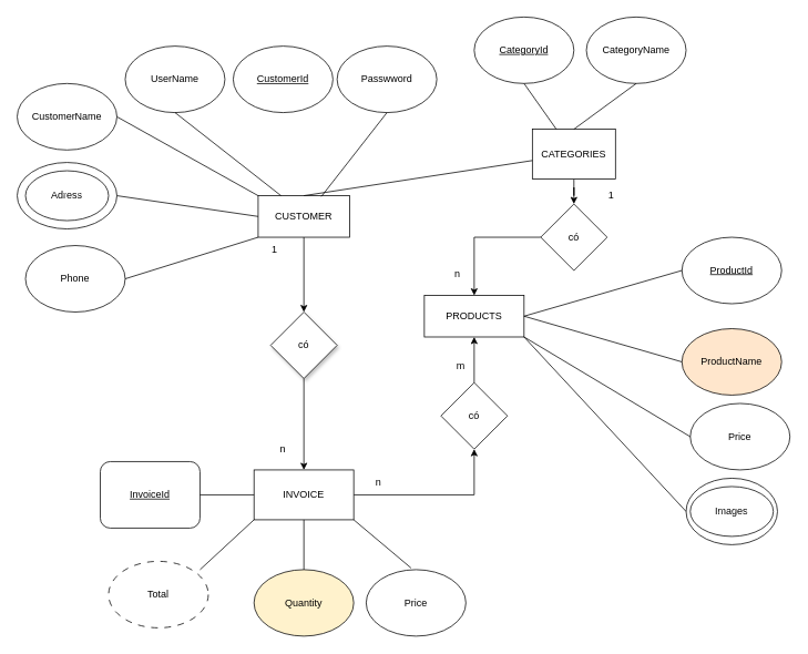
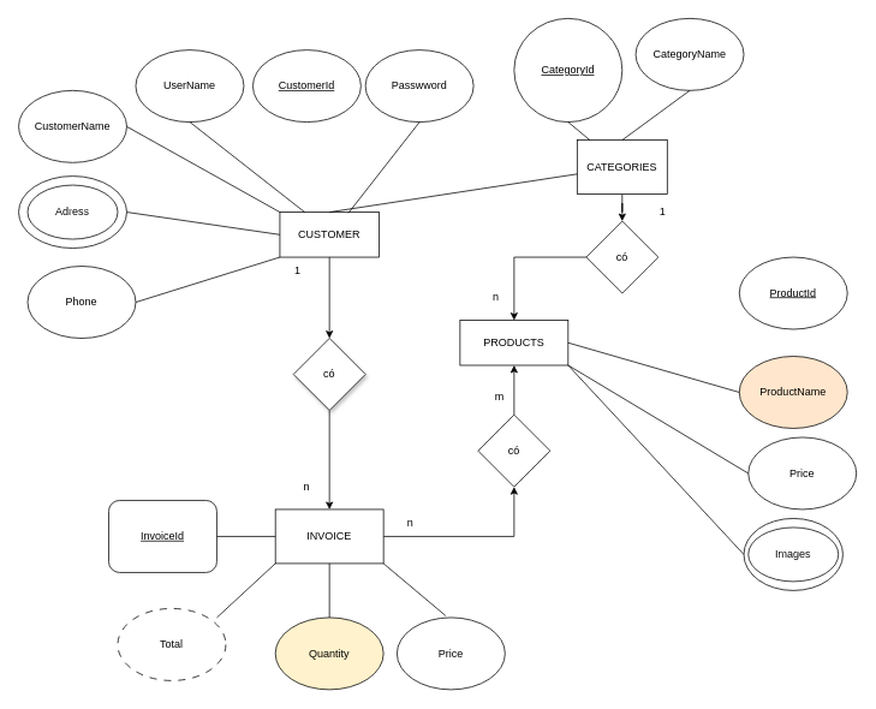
  <mxCell id="0" />
  <mxCell id="1" parent="0" />
  <mxCell id="2" style="edgeStyle=orthogonalEdgeStyle;rounded=0;orthogonalLoop=1;jettySize=auto;html=1;fontFamily=Helvetica;fontSize=12;fontColor=default;entryX=0.5;entryY=0;entryDx=0;entryDy=0;" parent="1" source="3" target="30" edge="1"><mxGeometry relative="1" as="geometry"><mxPoint x="380" y="335" as="targetPoint" /></mxGeometry></mxCell>
  <mxCell id="3" value="CUSTOMER" style="rounded=0;whiteSpace=wrap;html=1;" parent="1" vertex="1"><mxGeometry x="310" y="235" width="110" height="50" as="geometry" /></mxCell>
  <mxCell id="4" value="PRODUCTS" style="rounded=0;whiteSpace=wrap;html=1;" parent="1" vertex="1"><mxGeometry x="510" y="355" width="120" height="50" as="geometry" /></mxCell>
  <mxCell id="5" style="edgeStyle=orthogonalEdgeStyle;rounded=0;orthogonalLoop=1;jettySize=auto;html=1;entryX=0.5;entryY=0;entryDx=0;entryDy=0;" parent="1" source="6" target="19" edge="1"><mxGeometry relative="1" as="geometry" /></mxCell>
  <mxCell id="6" value="CATEGORIES" style="rounded=0;whiteSpace=wrap;html=1;" parent="1" vertex="1"><mxGeometry x="640" y="155" width="100" height="60" as="geometry" /></mxCell>
  <mxCell id="7" style="edgeStyle=orthogonalEdgeStyle;rounded=0;orthogonalLoop=1;jettySize=auto;html=1;entryX=0.5;entryY=1;entryDx=0;entryDy=0;" parent="1" source="8" target="25" edge="1"><mxGeometry relative="1" as="geometry" /></mxCell>
  <mxCell id="8" value="INVOICE" style="rounded=0;whiteSpace=wrap;html=1;" parent="1" vertex="1"><mxGeometry x="305" y="565" width="120" height="60" as="geometry" /></mxCell>
  <mxCell id="9" value="&lt;u&gt;CustomerId&lt;/u&gt;" style="ellipse;whiteSpace=wrap;html=1;" parent="1" vertex="1"><mxGeometry x="280" y="55" width="120" height="80" as="geometry" /></mxCell>
  <mxCell id="10" value="CustomerName" style="ellipse;whiteSpace=wrap;html=1;" parent="1" vertex="1"><mxGeometry x="20" y="100" width="120" height="80" as="geometry" /></mxCell>
  <mxCell id="11" value="UserName" style="ellipse;whiteSpace=wrap;html=1;" parent="1" vertex="1"><mxGeometry x="150" y="55" width="120" height="80" as="geometry" /></mxCell>
  <mxCell id="12" value="Passwword" style="ellipse;whiteSpace=wrap;html=1;" parent="1" vertex="1"><mxGeometry x="405" y="55" width="120" height="80" as="geometry" /></mxCell>
- <mxCell id="13" value="&lt;u&gt;CategoryId&lt;/u&gt;" style="ellipse;whiteSpace=wrap;html=1;" parent="1" vertex="1"><mxGeometry x="570" y="20" width="120" height="80" as="geometry" /></mxCell>
+ <mxCell id="13" value="&lt;u&gt;CategoryId&lt;/u&gt;" style="ellipse;whiteSpace=wrap;html=1;" parent="1" vertex="1"><mxGeometry x="570" y="20" width="120" height="115" as="geometry" /></mxCell>
  <mxCell id="14" value="CategoryName" style="ellipse;whiteSpace=wrap;html=1;" parent="1" vertex="1"><mxGeometry x="705" y="20" width="120" height="80" as="geometry" /></mxCell>
  <mxCell id="15" value="&lt;u&gt;ProductId&lt;/u&gt;" style="ellipse;whiteSpace=wrap;html=1;" parent="1" vertex="1"><mxGeometry x="820" y="285" width="120" height="80" as="geometry" /></mxCell>
  <mxCell id="16" value="ProductName" style="ellipse;whiteSpace=wrap;html=1;fillColor=#ffe6cc;" parent="1" vertex="1"><mxGeometry x="820" y="395" width="120" height="80" as="geometry" /></mxCell>
  <mxCell id="17" value="&lt;u&gt;InvoiceId&lt;/u&gt;" style="whiteSpace=wrap;html=1;rounded=1;" parent="1" vertex="1"><mxGeometry x="120" y="555" width="120" height="80" as="geometry" /></mxCell>
  <mxCell id="18" style="edgeStyle=orthogonalEdgeStyle;rounded=0;orthogonalLoop=1;jettySize=auto;html=1;entryX=0.5;entryY=0;entryDx=0;entryDy=0;fontFamily=Helvetica;fontSize=12;fontColor=default;" parent="1" source="19" target="4" edge="1"><mxGeometry relative="1" as="geometry" /></mxCell>
  <mxCell id="19" value="có" style="rhombus;whiteSpace=wrap;html=1;" parent="1" vertex="1"><mxGeometry x="650" y="245" width="80" height="80" as="geometry" /></mxCell>
  <mxCell id="20" value="Price" style="ellipse;whiteSpace=wrap;html=1;" parent="1" vertex="1"><mxGeometry x="830" y="485" width="120" height="80" as="geometry" /></mxCell>
  <mxCell id="21" value="Images" style="ellipse;whiteSpace=wrap;html=1;shadow=0;strokeWidth=1;" parent="1" vertex="1"><mxGeometry x="825" y="575" width="110" height="80" as="geometry" /></mxCell>
  <mxCell id="22" value="Adress" style="ellipse;whiteSpace=wrap;html=1;shadow=0;strokeColor=default;strokeWidth=1;" parent="1" vertex="1"><mxGeometry x="20" y="195" width="120" height="80" as="geometry" /></mxCell>
  <mxCell id="23" value="Phone" style="ellipse;whiteSpace=wrap;html=1;" parent="1" vertex="1"><mxGeometry x="30" y="295" width="120" height="80" as="geometry" /></mxCell>
  <mxCell id="24" style="edgeStyle=orthogonalEdgeStyle;rounded=0;orthogonalLoop=1;jettySize=auto;html=1;entryX=0.5;entryY=1;entryDx=0;entryDy=0;" edge="1" parent="1" source="25" target="4"><mxGeometry relative="1" as="geometry" /></mxCell>
  <mxCell id="25" value="có" style="rhombus;whiteSpace=wrap;html=1;" parent="1" vertex="1"><mxGeometry x="530" y="460" width="80" height="80" as="geometry" /></mxCell>
  <mxCell id="26" value="Quantity" style="ellipse;whiteSpace=wrap;html=1;fillColor=#fff2cc;" parent="1" vertex="1"><mxGeometry x="305" y="685" width="120" height="80" as="geometry" /></mxCell>
  <mxCell id="27" value="Price" style="ellipse;whiteSpace=wrap;html=1;" parent="1" vertex="1"><mxGeometry x="440" y="685" width="120" height="80" as="geometry" /></mxCell>
  <mxCell id="28" value="Total" style="ellipse;whiteSpace=wrap;html=1;dashed=1;dashPattern=8 8;" parent="1" vertex="1"><mxGeometry x="130" y="675" width="120" height="80" as="geometry" /></mxCell>
  <mxCell id="29" style="edgeStyle=orthogonalEdgeStyle;rounded=0;orthogonalLoop=1;jettySize=auto;html=1;entryX=0.5;entryY=0;entryDx=0;entryDy=0;" parent="1" source="30" target="8" edge="1"><mxGeometry relative="1" as="geometry" /></mxCell>
  <mxCell id="30" value="có" style="rhombus;whiteSpace=wrap;html=1;shadow=1;strokeColor=default;fontFamily=Helvetica;fontSize=12;fontColor=default;fillColor=default;" parent="1" vertex="1"><mxGeometry x="325" y="375" width="80" height="80" as="geometry" /></mxCell>
  <mxCell id="31" value="" style="endArrow=none;html=1;rounded=0;exitX=1;exitY=0.5;exitDx=0;exitDy=0;entryX=0;entryY=1;entryDx=0;entryDy=0;" parent="1" source="23" target="3" edge="1"><mxGeometry width="50" height="50" relative="1" as="geometry"><mxPoint x="280" y="225" as="sourcePoint" /><mxPoint x="310" y="235" as="targetPoint" /></mxGeometry></mxCell>
  <mxCell id="32" value="" style="endArrow=none;html=1;rounded=0;exitX=1;exitY=0.5;exitDx=0;exitDy=0;entryX=0;entryY=0.5;entryDx=0;entryDy=0;" parent="1" source="22" target="3" edge="1"><mxGeometry width="50" height="50" relative="1" as="geometry"><mxPoint x="260" y="255" as="sourcePoint" /><mxPoint x="340" y="185" as="targetPoint" /></mxGeometry></mxCell>
  <mxCell id="33" value="" style="endArrow=none;html=1;rounded=0;entryX=0;entryY=0.5;entryDx=0;entryDy=0;exitX=1;exitY=1;exitDx=0;exitDy=0;" parent="1" source="4" target="20" edge="1"><mxGeometry width="50" height="50" relative="1" as="geometry"><mxPoint x="690" y="495" as="sourcePoint" /><mxPoint x="740" y="445" as="targetPoint" /></mxGeometry></mxCell>
  <mxCell id="34" value="" style="endArrow=none;html=1;rounded=0;exitX=1;exitY=0.5;exitDx=0;exitDy=0;entryX=0;entryY=0.5;entryDx=0;entryDy=0;" parent="1" source="4" target="16" edge="1"><mxGeometry width="50" height="50" relative="1" as="geometry"><mxPoint x="680" y="415" as="sourcePoint" /><mxPoint x="730" y="365" as="targetPoint" /></mxGeometry></mxCell>
  <mxCell id="35" value="" style="endArrow=none;html=1;rounded=0;entryX=0.25;entryY=0;entryDx=0;entryDy=0;exitX=0.5;exitY=1;exitDx=0;exitDy=0;" parent="1" source="11" target="3" edge="1"><mxGeometry width="50" height="50" relative="1" as="geometry"><mxPoint x="250" y="110" as="sourcePoint" /><mxPoint x="320" y="80" as="targetPoint" /></mxGeometry></mxCell>
  <mxCell id="36" value="" style="endArrow=none;html=1;rounded=0;entryX=0;entryY=0;entryDx=0;entryDy=0;exitX=1;exitY=0.5;exitDx=0;exitDy=0;" parent="1" source="10" target="3" edge="1"><mxGeometry width="50" height="50" relative="1" as="geometry"><mxPoint x="170" y="75" as="sourcePoint" /><mxPoint x="323.05" y="125" as="targetPoint" /></mxGeometry></mxCell>
  <mxCell id="37" value="" style="endArrow=none;html=1;rounded=0;exitX=0.5;exitY=0;exitDx=0;exitDy=0;" parent="1" source="3" target="6" edge="1"><mxGeometry width="50" height="50" relative="1" as="geometry"><mxPoint x="310" y="95" as="sourcePoint" /><mxPoint x="380" y="65" as="targetPoint" /></mxGeometry></mxCell>
  <mxCell id="38" value="" style="endArrow=none;html=1;rounded=0;exitX=0.5;exitY=0;exitDx=0;exitDy=0;entryX=0.5;entryY=1;entryDx=0;entryDy=0;" parent="1" source="6" target="14" edge="1"><mxGeometry width="50" height="50" relative="1" as="geometry"><mxPoint x="810" y="105" as="sourcePoint" /><mxPoint x="860" y="55" as="targetPoint" /></mxGeometry></mxCell>
  <mxCell id="39" value="" style="endArrow=none;html=1;rounded=0;entryX=0.5;entryY=1;entryDx=0;entryDy=0;" parent="1" source="6" target="13" edge="1"><mxGeometry width="50" height="50" relative="1" as="geometry"><mxPoint x="730" y="115" as="sourcePoint" /><mxPoint x="710" y="55" as="targetPoint" /></mxGeometry></mxCell>
- <mxCell id="40" value="" style="endArrow=none;html=1;rounded=0;entryX=0;entryY=0.5;entryDx=0;entryDy=0;exitX=1;exitY=0.5;exitDx=0;exitDy=0;" parent="1" source="4" target="15" edge="1"><mxGeometry width="50" height="50" relative="1" as="geometry"><mxPoint x="650" y="395" as="sourcePoint" /><mxPoint x="700" y="345" as="targetPoint" /></mxGeometry></mxCell>
  <mxCell id="41" value="" style="endArrow=none;html=1;rounded=0;entryX=0;entryY=0.5;entryDx=0;entryDy=0;exitX=1;exitY=1;exitDx=0;exitDy=0;" parent="1" source="4" target="21" edge="1"><mxGeometry width="50" height="50" relative="1" as="geometry"><mxPoint x="590" y="565" as="sourcePoint" /><mxPoint x="640" y="515" as="targetPoint" /></mxGeometry></mxCell>
  <mxCell id="42" value="" style="endArrow=none;html=1;rounded=0;exitX=1;exitY=0.5;exitDx=0;exitDy=0;" parent="1" source="17" target="8" edge="1"><mxGeometry width="50" height="50" relative="1" as="geometry"><mxPoint x="210" y="585" as="sourcePoint" /><mxPoint x="260" y="535" as="targetPoint" /></mxGeometry></mxCell>
  <mxCell id="43" value="" style="endArrow=none;html=1;rounded=0;exitX=0.917;exitY=0.125;exitDx=0;exitDy=0;exitPerimeter=0;entryX=0;entryY=1;entryDx=0;entryDy=0;" parent="1" source="28" target="8" edge="1"><mxGeometry width="50" height="50" relative="1" as="geometry"><mxPoint x="270" y="675" as="sourcePoint" /><mxPoint x="320" y="625" as="targetPoint" /></mxGeometry></mxCell>
  <mxCell id="44" value="" style="endArrow=none;html=1;rounded=0;entryX=0.5;entryY=1;entryDx=0;entryDy=0;exitX=0.5;exitY=0;exitDx=0;exitDy=0;" parent="1" source="26" target="8" edge="1"><mxGeometry width="50" height="50" relative="1" as="geometry"><mxPoint x="330" y="685" as="sourcePoint" /><mxPoint x="380" y="635" as="targetPoint" /></mxGeometry></mxCell>
  <mxCell id="45" value="" style="endArrow=none;html=1;rounded=0;entryX=0.45;entryY=-0.025;entryDx=0;entryDy=0;entryPerimeter=0;exitX=1;exitY=1;exitDx=0;exitDy=0;" parent="1" source="8" target="27" edge="1"><mxGeometry width="50" height="50" relative="1" as="geometry"><mxPoint x="440" y="695" as="sourcePoint" /><mxPoint x="490" y="645" as="targetPoint" /></mxGeometry></mxCell>
  <mxCell id="46" value="" style="endArrow=none;html=1;rounded=0;exitX=0.691;exitY=0.02;exitDx=0;exitDy=0;exitPerimeter=0;entryX=0.5;entryY=1;entryDx=0;entryDy=0;" parent="1" source="3" target="12" edge="1"><mxGeometry width="50" height="50" relative="1" as="geometry"><mxPoint x="360" y="235" as="sourcePoint" /><mxPoint x="460" y="125" as="targetPoint" /></mxGeometry></mxCell>
  <mxCell id="47" value="" style="ellipse;whiteSpace=wrap;html=1;fillStyle=dashed;" parent="1" vertex="1"><mxGeometry x="830" y="585" width="100" height="60" as="geometry" /></mxCell>
  <mxCell id="48" value="" style="ellipse;whiteSpace=wrap;html=1;fillStyle=dashed;" parent="1" vertex="1"><mxGeometry x="30" y="205" width="100" height="60" as="geometry" /></mxCell>
  <mxCell id="49" value="1" style="text;html=1;strokeColor=none;fillColor=none;align=center;verticalAlign=middle;whiteSpace=wrap;rounded=0;" vertex="1" parent="1"><mxGeometry x="300" y="285" width="60" height="30" as="geometry" /></mxCell>
  <mxCell id="50" value="n" style="text;html=1;strokeColor=none;fillColor=none;align=center;verticalAlign=middle;whiteSpace=wrap;rounded=0;" vertex="1" parent="1"><mxGeometry x="310" y="525" width="60" height="30" as="geometry" /></mxCell>
  <mxCell id="51" value="n" style="text;html=1;strokeColor=none;fillColor=none;align=center;verticalAlign=middle;whiteSpace=wrap;rounded=0;" vertex="1" parent="1"><mxGeometry x="425" y="565" width="60" height="30" as="geometry" /></mxCell>
  <mxCell id="52" value="m" style="text;html=1;strokeColor=none;fillColor=none;align=center;verticalAlign=middle;whiteSpace=wrap;rounded=0;" vertex="1" parent="1"><mxGeometry x="524" y="425" width="60" height="30" as="geometry" /></mxCell>
  <mxCell id="53" value="1" style="text;html=1;strokeColor=none;fillColor=none;align=center;verticalAlign=middle;whiteSpace=wrap;rounded=0;" vertex="1" parent="1"><mxGeometry x="705" y="220" width="60" height="30" as="geometry" /></mxCell>
  <mxCell id="54" value="n" style="text;html=1;strokeColor=none;fillColor=none;align=center;verticalAlign=middle;whiteSpace=wrap;rounded=0;" vertex="1" parent="1"><mxGeometry x="520" y="315" width="60" height="30" as="geometry" /></mxCell>
